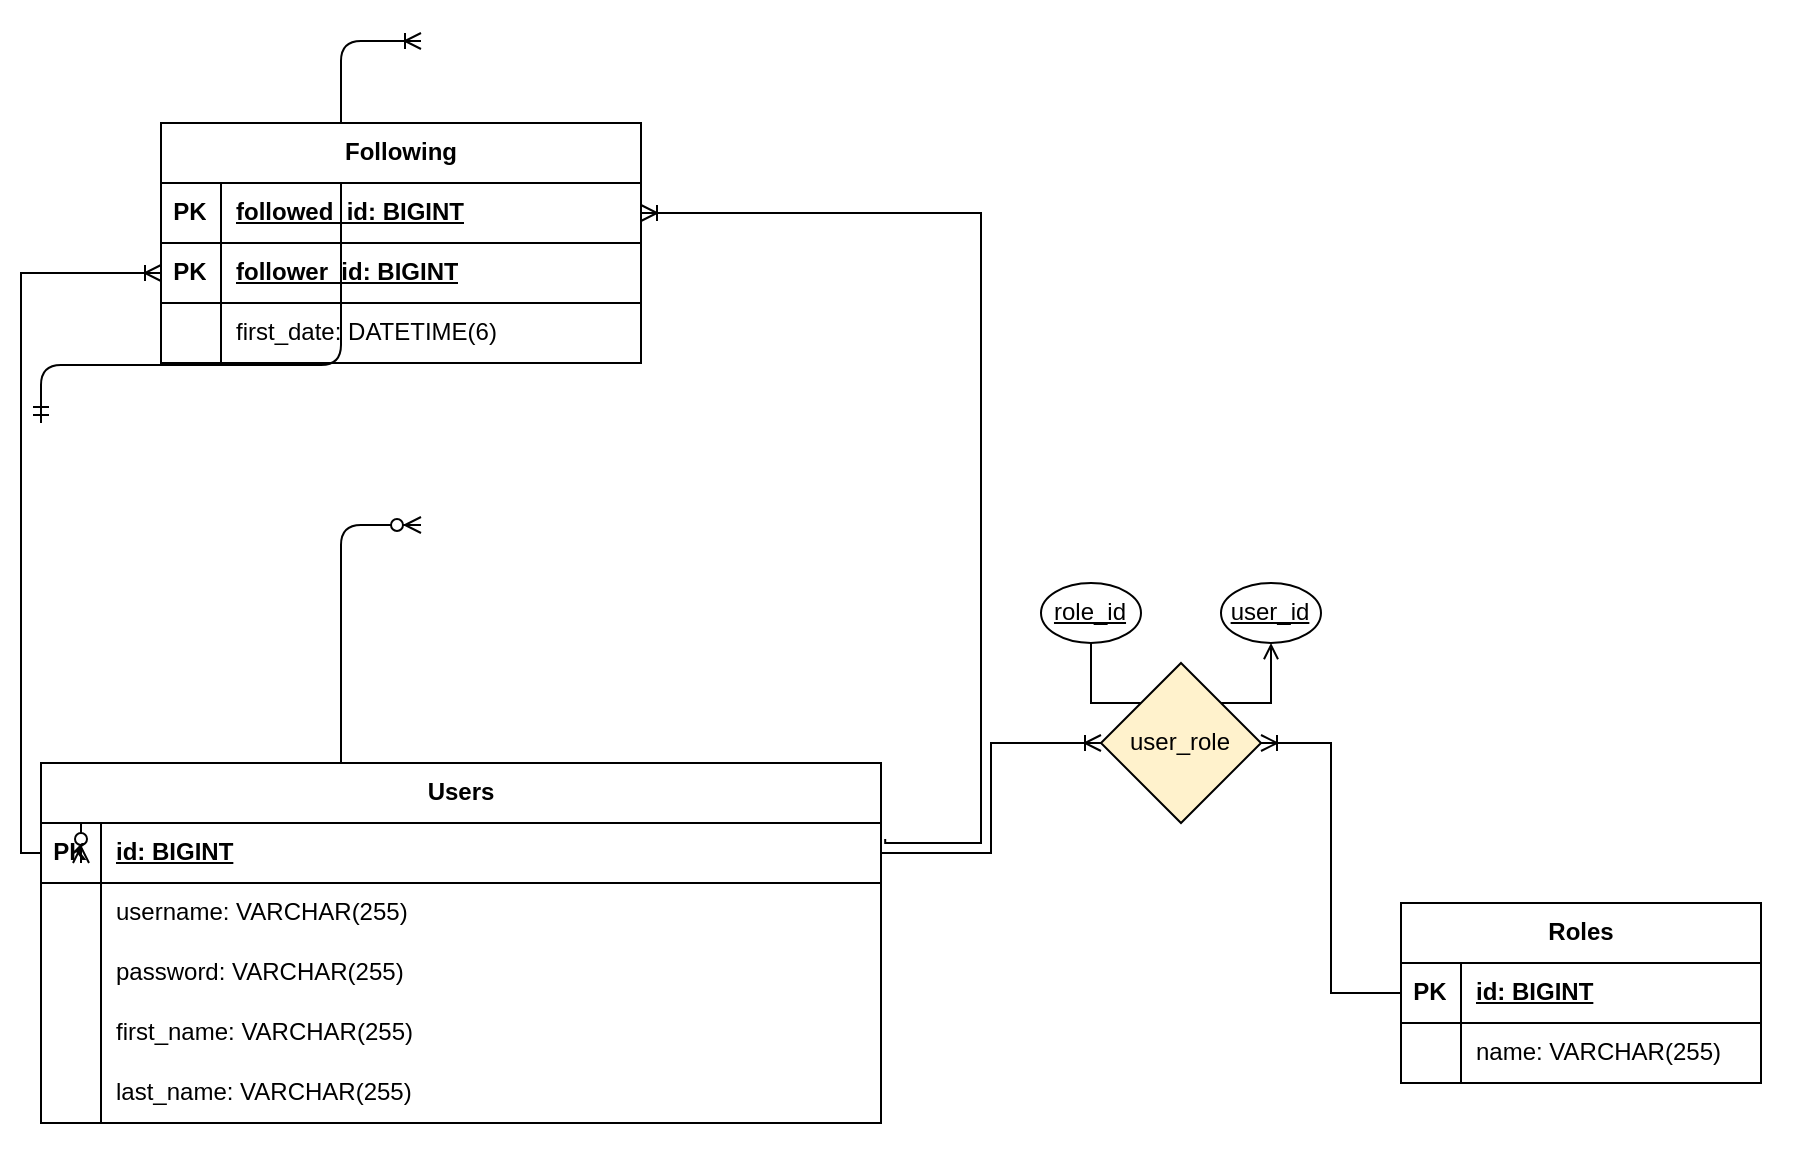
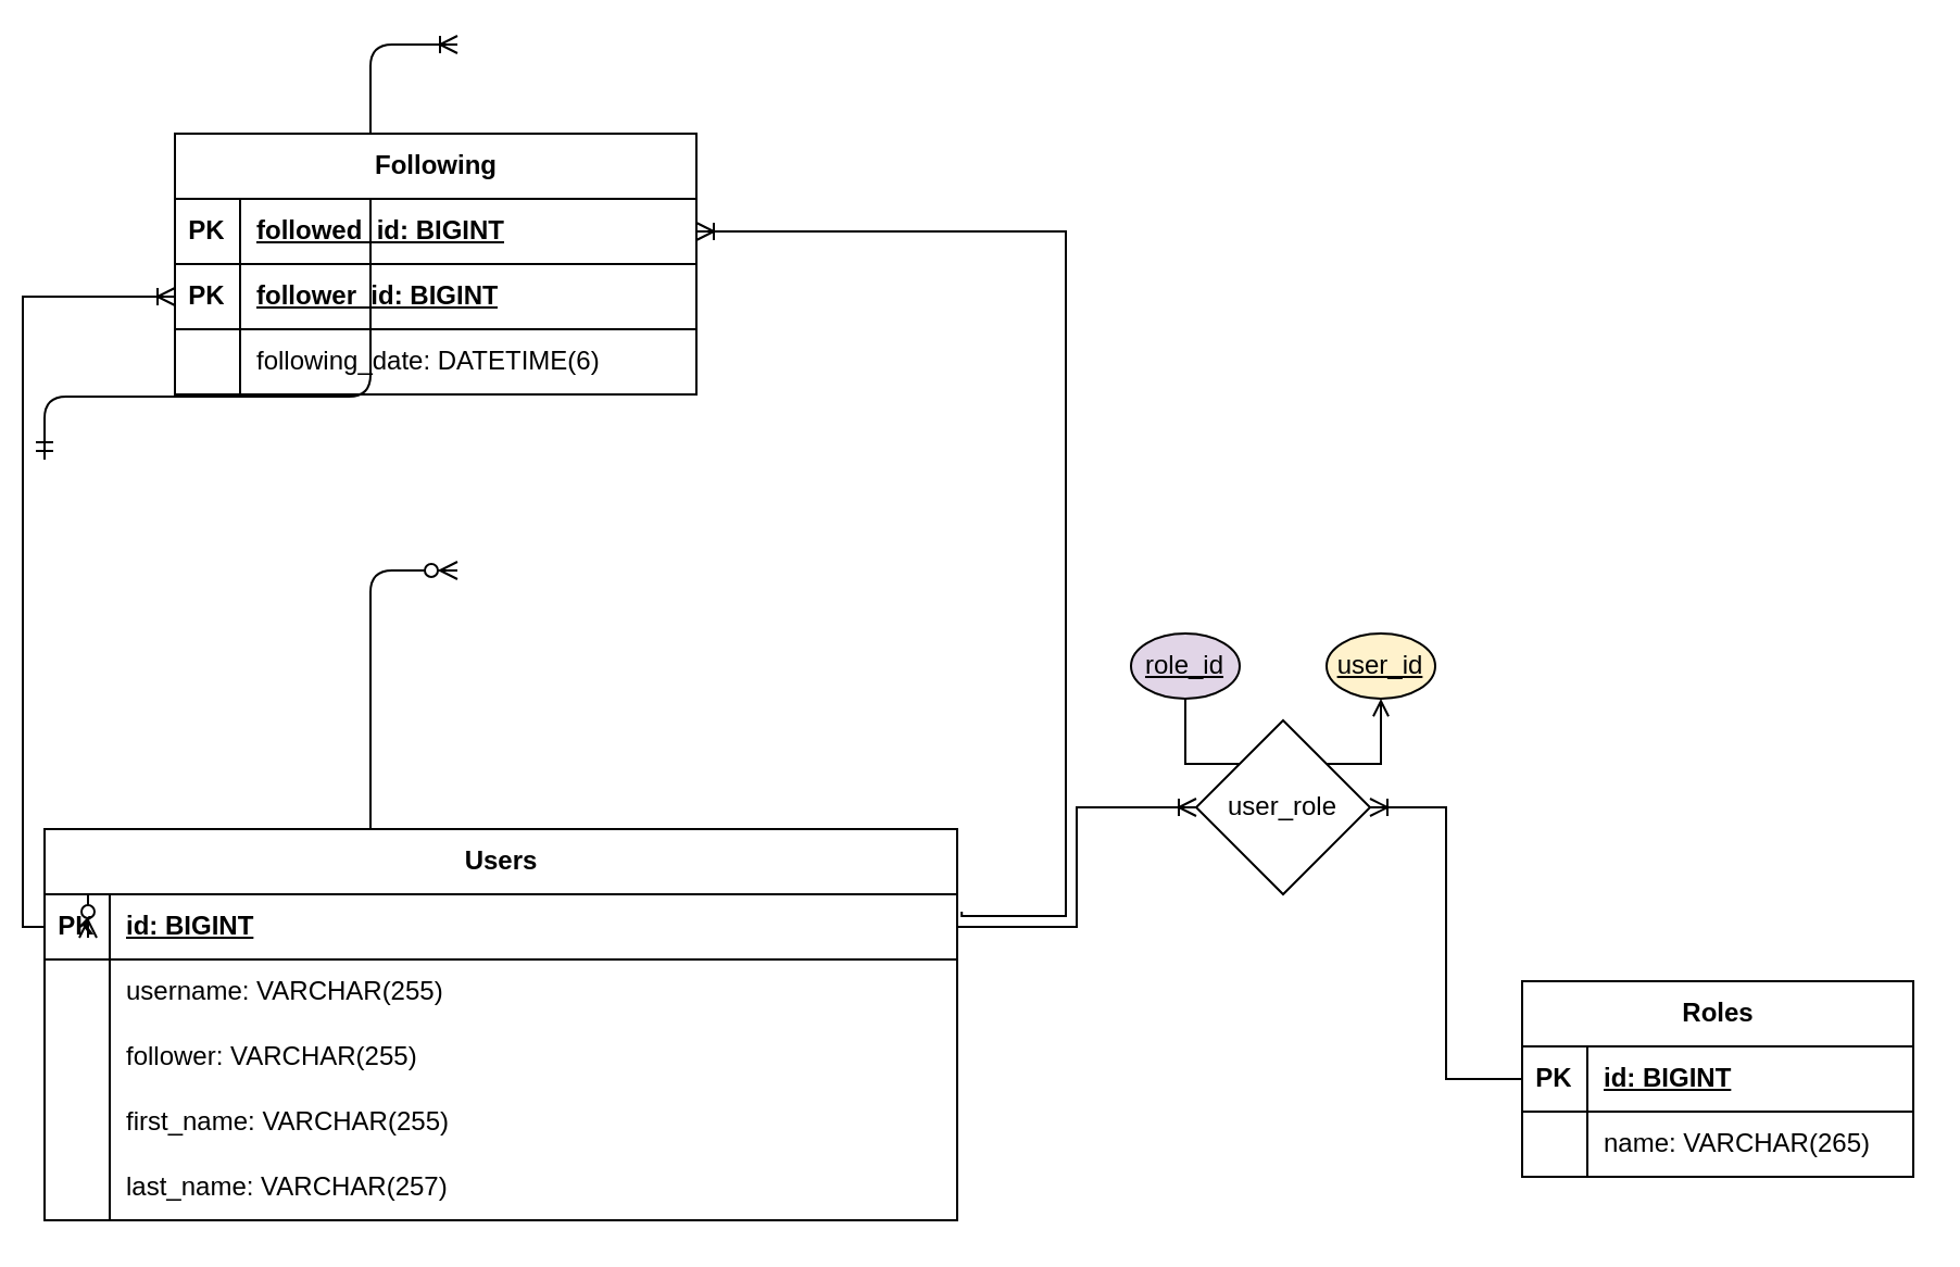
  <mxCell id="0" />
  <mxCell id="1" parent="0" />
  <mxCell id="2" value="" style="edgeStyle=orthogonalEdgeStyle;html=1;endArrow=ERoneToMany;startArrow=ERmandOne;labelBackgroundColor=none;fontFamily=Verdana;fontSize=14;entryX=0;entryY=0.5;exitX=0;exitY=0.5;" parent="1" edge="1"><mxGeometry width="100" height="100" relative="1" as="geometry"><mxPoint x="20" y="211" as="sourcePoint" /><mxPoint x="210" y="20" as="targetPoint" /><Array as="points"><mxPoint x="170" y="182" /><mxPoint x="170" y="20" /></Array></mxGeometry></mxCell>
  <mxCell id="3" value="" style="edgeStyle=orthogonalEdgeStyle;html=1;endArrow=ERzeroToMany;endFill=1;startArrow=ERzeroToMany;labelBackgroundColor=none;fontFamily=Verdana;fontSize=14;entryX=0;entryY=0.5;exitX=0;exitY=0.5;" parent="1" edge="1"><mxGeometry width="100" height="100" relative="1" as="geometry"><mxPoint x="40" y="431" as="sourcePoint" /><mxPoint x="210" y="262" as="targetPoint" /><Array as="points"><mxPoint x="170" y="402" /><mxPoint x="170" y="262" /></Array></mxGeometry></mxCell>
  <mxCell id="4" value="Users" style="shape=table;startSize=30;container=1;collapsible=1;childLayout=tableLayout;fixedRows=1;rowLines=0;fontStyle=1;align=center;resizeLast=1;html=1;" vertex="1" parent="1"><mxGeometry x="20" y="381" width="420" height="180" as="geometry" /></mxCell>
  <mxCell id="5" value="" style="shape=tableRow;horizontal=0;startSize=0;swimlaneHead=0;swimlaneBody=0;fillColor=none;collapsible=0;dropTarget=0;points=[[0,0.5],[1,0.5]];portConstraint=eastwest;top=0;left=0;right=0;bottom=1;" vertex="1" parent="4"><mxGeometry y="30" width="420" height="30" as="geometry" /></mxCell>
  <mxCell id="6" value="PK" style="shape=partialRectangle;connectable=0;fillColor=none;top=0;left=0;bottom=0;right=0;fontStyle=1;overflow=hidden;whiteSpace=wrap;html=1;" vertex="1" parent="5"><mxGeometry width="30" height="30" as="geometry"><mxRectangle width="30" height="30" as="alternateBounds" /></mxGeometry></mxCell>
  <mxCell id="7" value="id: BIGINT" style="shape=partialRectangle;connectable=0;fillColor=none;top=0;left=0;bottom=0;right=0;align=left;spacingLeft=6;fontStyle=5;overflow=hidden;whiteSpace=wrap;html=1;" vertex="1" parent="5"><mxGeometry x="30" width="390" height="30" as="geometry"><mxRectangle width="390" height="30" as="alternateBounds" /></mxGeometry></mxCell>
  <mxCell id="8" value="" style="shape=tableRow;horizontal=0;startSize=0;swimlaneHead=0;swimlaneBody=0;fillColor=none;collapsible=0;dropTarget=0;points=[[0,0.5],[1,0.5]];portConstraint=eastwest;top=0;left=0;right=0;bottom=0;" vertex="1" parent="4"><mxGeometry y="60" width="420" height="30" as="geometry" /></mxCell>
  <mxCell id="9" value="" style="shape=partialRectangle;connectable=0;fillColor=none;top=0;left=0;bottom=0;right=0;editable=1;overflow=hidden;whiteSpace=wrap;html=1;" vertex="1" parent="8"><mxGeometry width="30" height="30" as="geometry"><mxRectangle width="30" height="30" as="alternateBounds" /></mxGeometry></mxCell>
  <mxCell id="10" value="username: VARCHAR(255)" style="shape=partialRectangle;connectable=0;fillColor=none;top=0;left=0;bottom=0;right=0;align=left;spacingLeft=6;overflow=hidden;whiteSpace=wrap;html=1;" vertex="1" parent="8"><mxGeometry x="30" width="390" height="30" as="geometry"><mxRectangle width="390" height="30" as="alternateBounds" /></mxGeometry></mxCell>
  <mxCell id="11" value="" style="shape=tableRow;horizontal=0;startSize=0;swimlaneHead=0;swimlaneBody=0;fillColor=none;collapsible=0;dropTarget=0;points=[[0,0.5],[1,0.5]];portConstraint=eastwest;top=0;left=0;right=0;bottom=0;" vertex="1" parent="4"><mxGeometry y="90" width="420" height="30" as="geometry" /></mxCell>
  <mxCell id="12" value="" style="shape=partialRectangle;connectable=0;fillColor=none;top=0;left=0;bottom=0;right=0;editable=1;overflow=hidden;whiteSpace=wrap;html=1;" vertex="1" parent="11"><mxGeometry width="30" height="30" as="geometry"><mxRectangle width="30" height="30" as="alternateBounds" /></mxGeometry></mxCell>
- <mxCell id="13" value="password: VARCHAR(255)" style="shape=partialRectangle;connectable=0;fillColor=none;top=0;left=0;bottom=0;right=0;align=left;spacingLeft=6;overflow=hidden;whiteSpace=wrap;html=1;" vertex="1" parent="11"><mxGeometry x="30" width="390" height="30" as="geometry"><mxRectangle width="390" height="30" as="alternateBounds" /></mxGeometry></mxCell>
+ <mxCell id="13" value="follower: VARCHAR(255)" style="shape=partialRectangle;connectable=0;fillColor=none;top=0;left=0;bottom=0;right=0;align=left;spacingLeft=6;overflow=hidden;whiteSpace=wrap;html=1;" vertex="1" parent="11"><mxGeometry x="30" width="390" height="30" as="geometry"><mxRectangle width="390" height="30" as="alternateBounds" /></mxGeometry></mxCell>
  <mxCell id="14" value="" style="shape=tableRow;horizontal=0;startSize=0;swimlaneHead=0;swimlaneBody=0;fillColor=none;collapsible=0;dropTarget=0;points=[[0,0.5],[1,0.5]];portConstraint=eastwest;top=0;left=0;right=0;bottom=0;" vertex="1" parent="4"><mxGeometry y="120" width="420" height="30" as="geometry" /></mxCell>
  <mxCell id="15" value="" style="shape=partialRectangle;connectable=0;fillColor=none;top=0;left=0;bottom=0;right=0;editable=1;overflow=hidden;whiteSpace=wrap;html=1;" vertex="1" parent="14"><mxGeometry width="30" height="30" as="geometry"><mxRectangle width="30" height="30" as="alternateBounds" /></mxGeometry></mxCell>
  <mxCell id="16" value="first_name: VARCHAR(255)" style="shape=partialRectangle;connectable=0;fillColor=none;top=0;left=0;bottom=0;right=0;align=left;spacingLeft=6;overflow=hidden;whiteSpace=wrap;html=1;" vertex="1" parent="14"><mxGeometry x="30" width="390" height="30" as="geometry"><mxRectangle width="390" height="30" as="alternateBounds" /></mxGeometry></mxCell>
  <mxCell id="17" value="" style="shape=tableRow;horizontal=0;startSize=0;swimlaneHead=0;swimlaneBody=0;fillColor=none;collapsible=0;dropTarget=0;points=[[0,0.5],[1,0.5]];portConstraint=eastwest;top=0;left=0;right=0;bottom=0;" vertex="1" parent="4"><mxGeometry y="150" width="420" height="30" as="geometry" /></mxCell>
  <mxCell id="18" value="" style="shape=partialRectangle;connectable=0;fillColor=none;top=0;left=0;bottom=0;right=0;editable=1;overflow=hidden;whiteSpace=wrap;html=1;" vertex="1" parent="17"><mxGeometry width="30" height="30" as="geometry"><mxRectangle width="30" height="30" as="alternateBounds" /></mxGeometry></mxCell>
- <mxCell id="19" value="last_name: VARCHAR(255)" style="shape=partialRectangle;connectable=0;fillColor=none;top=0;left=0;bottom=0;right=0;align=left;spacingLeft=6;overflow=hidden;whiteSpace=wrap;html=1;" vertex="1" parent="17"><mxGeometry x="30" width="390" height="30" as="geometry"><mxRectangle width="390" height="30" as="alternateBounds" /></mxGeometry></mxCell>
+ <mxCell id="19" value="last_name: VARCHAR(257)" style="shape=partialRectangle;connectable=0;fillColor=none;top=0;left=0;bottom=0;right=0;align=left;spacingLeft=6;overflow=hidden;whiteSpace=wrap;html=1;" vertex="1" parent="17"><mxGeometry x="30" width="390" height="30" as="geometry"><mxRectangle width="390" height="30" as="alternateBounds" /></mxGeometry></mxCell>
  <mxCell id="20" value="Roles" style="shape=table;startSize=30;container=1;collapsible=1;childLayout=tableLayout;fixedRows=1;rowLines=0;fontStyle=1;align=center;resizeLast=1;html=1;" vertex="1" parent="1"><mxGeometry x="700" y="451" width="180" height="90" as="geometry" /></mxCell>
  <mxCell id="21" value="" style="shape=tableRow;horizontal=0;startSize=0;swimlaneHead=0;swimlaneBody=0;fillColor=none;collapsible=0;dropTarget=0;points=[[0,0.5],[1,0.5]];portConstraint=eastwest;top=0;left=0;right=0;bottom=1;" vertex="1" parent="20"><mxGeometry y="30" width="180" height="30" as="geometry" /></mxCell>
  <mxCell id="22" value="PK" style="shape=partialRectangle;connectable=0;fillColor=none;top=0;left=0;bottom=0;right=0;fontStyle=1;overflow=hidden;whiteSpace=wrap;html=1;" vertex="1" parent="21"><mxGeometry width="30" height="30" as="geometry"><mxRectangle width="30" height="30" as="alternateBounds" /></mxGeometry></mxCell>
  <mxCell id="23" value="id: BIGINT" style="shape=partialRectangle;connectable=0;fillColor=none;top=0;left=0;bottom=0;right=0;align=left;spacingLeft=6;fontStyle=5;overflow=hidden;whiteSpace=wrap;html=1;" vertex="1" parent="21"><mxGeometry x="30" width="150" height="30" as="geometry"><mxRectangle width="150" height="30" as="alternateBounds" /></mxGeometry></mxCell>
  <mxCell id="24" value="" style="shape=tableRow;horizontal=0;startSize=0;swimlaneHead=0;swimlaneBody=0;fillColor=none;collapsible=0;dropTarget=0;points=[[0,0.5],[1,0.5]];portConstraint=eastwest;top=0;left=0;right=0;bottom=0;" vertex="1" parent="20"><mxGeometry y="60" width="180" height="30" as="geometry" /></mxCell>
  <mxCell id="25" value="" style="shape=partialRectangle;connectable=0;fillColor=none;top=0;left=0;bottom=0;right=0;editable=1;overflow=hidden;whiteSpace=wrap;html=1;" vertex="1" parent="24"><mxGeometry width="30" height="30" as="geometry"><mxRectangle width="30" height="30" as="alternateBounds" /></mxGeometry></mxCell>
- <mxCell id="26" value="name: VARCHAR(255)" style="shape=partialRectangle;connectable=0;fillColor=none;top=0;left=0;bottom=0;right=0;align=left;spacingLeft=6;overflow=hidden;whiteSpace=wrap;html=1;" vertex="1" parent="24"><mxGeometry x="30" width="150" height="30" as="geometry"><mxRectangle width="150" height="30" as="alternateBounds" /></mxGeometry></mxCell>
+ <mxCell id="26" value="name: VARCHAR(265)" style="shape=partialRectangle;connectable=0;fillColor=none;top=0;left=0;bottom=0;right=0;align=left;spacingLeft=6;overflow=hidden;whiteSpace=wrap;html=1;" vertex="1" parent="24"><mxGeometry x="30" width="150" height="30" as="geometry"><mxRectangle width="150" height="30" as="alternateBounds" /></mxGeometry></mxCell>
  <mxCell id="27" style="edgeStyle=orthogonalEdgeStyle;rounded=0;orthogonalLoop=1;jettySize=auto;html=1;exitX=0;exitY=0;exitDx=0;exitDy=0;entryX=0.5;entryY=1;entryDx=0;entryDy=0;endArrow=none;" edge="1" parent="1" source="29" target="30"><mxGeometry relative="1" as="geometry" /></mxCell>
  <mxCell id="28" style="edgeStyle=orthogonalEdgeStyle;rounded=0;orthogonalLoop=1;jettySize=auto;html=1;exitX=1;exitY=0;exitDx=0;exitDy=0;entryX=0.5;entryY=1;entryDx=0;entryDy=0;endArrow=open;" edge="1" parent="1" source="29" target="31"><mxGeometry relative="1" as="geometry" /></mxCell>
- <mxCell id="29" value="user_role" style="rhombus;whiteSpace=wrap;html=1;fillColor=#fff2cc;" vertex="1" parent="1"><mxGeometry x="550" y="331" width="80" height="80" as="geometry" /></mxCell>
- <mxCell id="30" value="&lt;u&gt;role_id&lt;/u&gt;" style="ellipse;whiteSpace=wrap;html=1;" vertex="1" parent="1"><mxGeometry x="520" y="291" width="50" height="30" as="geometry" /></mxCell>
- <mxCell id="31" value="&lt;u&gt;user_id&lt;/u&gt;" style="ellipse;whiteSpace=wrap;html=1;" vertex="1" parent="1"><mxGeometry x="610" y="291" width="50" height="30" as="geometry" /></mxCell>
+ <mxCell id="29" value="user_role" style="rhombus;whiteSpace=wrap;html=1;" vertex="1" parent="1"><mxGeometry x="550" y="331" width="80" height="80" as="geometry" /></mxCell>
+ <mxCell id="30" value="&lt;u&gt;role_id&lt;/u&gt;" style="ellipse;whiteSpace=wrap;html=1;fillColor=#e1d5e7;" vertex="1" parent="1"><mxGeometry x="520" y="291" width="50" height="30" as="geometry" /></mxCell>
+ <mxCell id="31" value="&lt;u&gt;user_id&lt;/u&gt;" style="ellipse;whiteSpace=wrap;html=1;fillColor=#fff2cc;" vertex="1" parent="1"><mxGeometry x="610" y="291" width="50" height="30" as="geometry" /></mxCell>
  <mxCell id="32" value="Following" style="shape=table;startSize=30;container=1;collapsible=1;childLayout=tableLayout;fixedRows=1;rowLines=0;fontStyle=1;align=center;resizeLast=1;html=1;" vertex="1" parent="1"><mxGeometry x="80" y="61" width="240" height="120" as="geometry" /></mxCell>
  <mxCell id="33" value="" style="shape=tableRow;horizontal=0;startSize=0;swimlaneHead=0;swimlaneBody=0;fillColor=none;collapsible=0;dropTarget=0;points=[[0,0.5],[1,0.5]];portConstraint=eastwest;top=0;left=0;right=0;bottom=1;" vertex="1" parent="32"><mxGeometry y="30" width="240" height="30" as="geometry" /></mxCell>
  <mxCell id="34" value="PK" style="shape=partialRectangle;connectable=0;fillColor=none;top=0;left=0;bottom=0;right=0;fontStyle=1;overflow=hidden;whiteSpace=wrap;html=1;" vertex="1" parent="33"><mxGeometry width="30" height="30" as="geometry"><mxRectangle width="30" height="30" as="alternateBounds" /></mxGeometry></mxCell>
  <mxCell id="35" value="followed_id: BIGINT" style="shape=partialRectangle;connectable=0;fillColor=none;top=0;left=0;bottom=0;right=0;align=left;spacingLeft=6;fontStyle=5;overflow=hidden;whiteSpace=wrap;html=1;" vertex="1" parent="33"><mxGeometry x="30" width="210" height="30" as="geometry"><mxRectangle width="210" height="30" as="alternateBounds" /></mxGeometry></mxCell>
  <mxCell id="36" value="" style="shape=tableRow;horizontal=0;startSize=0;swimlaneHead=0;swimlaneBody=0;fillColor=none;collapsible=0;dropTarget=0;points=[[0,0.5],[1,0.5]];portConstraint=eastwest;top=0;left=0;right=0;bottom=1;" vertex="1" parent="32"><mxGeometry y="60" width="240" height="30" as="geometry" /></mxCell>
  <mxCell id="37" value="PK" style="shape=partialRectangle;connectable=0;fillColor=none;top=0;left=0;bottom=0;right=0;fontStyle=1;overflow=hidden;whiteSpace=wrap;html=1;" vertex="1" parent="36"><mxGeometry width="30" height="30" as="geometry"><mxRectangle width="30" height="30" as="alternateBounds" /></mxGeometry></mxCell>
  <mxCell id="38" value="follower_id: BIGINT" style="shape=partialRectangle;connectable=0;fillColor=none;top=0;left=0;bottom=0;right=0;align=left;spacingLeft=6;fontStyle=5;overflow=hidden;whiteSpace=wrap;html=1;" vertex="1" parent="36"><mxGeometry x="30" width="210" height="30" as="geometry"><mxRectangle width="210" height="30" as="alternateBounds" /></mxGeometry></mxCell>
  <mxCell id="39" value="" style="shape=tableRow;horizontal=0;startSize=0;swimlaneHead=0;swimlaneBody=0;fillColor=none;collapsible=0;dropTarget=0;points=[[0,0.5],[1,0.5]];portConstraint=eastwest;top=0;left=0;right=0;bottom=0;" vertex="1" parent="32"><mxGeometry y="90" width="240" height="30" as="geometry" /></mxCell>
  <mxCell id="40" value="" style="shape=partialRectangle;connectable=0;fillColor=none;top=0;left=0;bottom=0;right=0;editable=1;overflow=hidden;whiteSpace=wrap;html=1;" vertex="1" parent="39"><mxGeometry width="30" height="30" as="geometry"><mxRectangle width="30" height="30" as="alternateBounds" /></mxGeometry></mxCell>
- <mxCell id="41" value="first_date: DATETIME(6)" style="shape=partialRectangle;connectable=0;fillColor=none;top=0;left=0;bottom=0;right=0;align=left;spacingLeft=6;overflow=hidden;whiteSpace=wrap;html=1;" vertex="1" parent="39"><mxGeometry x="30" width="210" height="30" as="geometry"><mxRectangle width="210" height="30" as="alternateBounds" /></mxGeometry></mxCell>
+ <mxCell id="41" value="following_date: DATETIME(6)" style="shape=partialRectangle;connectable=0;fillColor=none;top=0;left=0;bottom=0;right=0;align=left;spacingLeft=6;overflow=hidden;whiteSpace=wrap;html=1;" vertex="1" parent="39"><mxGeometry x="30" width="210" height="30" as="geometry"><mxRectangle width="210" height="30" as="alternateBounds" /></mxGeometry></mxCell>
  <mxCell id="42" value="" style="edgeStyle=orthogonalEdgeStyle;fontSize=12;html=1;endArrow=ERoneToMany;rounded=0;entryX=1;entryY=0.5;entryDx=0;entryDy=0;exitX=1.005;exitY=0.267;exitDx=0;exitDy=0;exitPerimeter=0;" edge="1" parent="1" source="5" target="33"><mxGeometry width="100" height="100" relative="1" as="geometry"><mxPoint x="460" y="421" as="sourcePoint" /><mxPoint x="300" y="116" as="targetPoint" /><Array as="points"><mxPoint x="442" y="421" /><mxPoint x="490" y="421" /><mxPoint x="490" y="106" /></Array></mxGeometry></mxCell>
  <mxCell id="43" value="" style="edgeStyle=orthogonalEdgeStyle;fontSize=12;html=1;endArrow=ERoneToMany;rounded=0;entryX=0;entryY=0.5;entryDx=0;entryDy=0;exitX=0;exitY=0.5;exitDx=0;exitDy=0;" edge="1" parent="1" source="5" target="36"><mxGeometry width="100" height="100" relative="1" as="geometry"><mxPoint x="-30" y="411" as="sourcePoint" /><mxPoint x="30" y="121" as="targetPoint" /></mxGeometry></mxCell>
  <mxCell id="44" value="" style="edgeStyle=orthogonalEdgeStyle;fontSize=12;html=1;endArrow=ERoneToMany;rounded=0;exitX=1;exitY=0.5;exitDx=0;exitDy=0;entryX=0;entryY=0.5;entryDx=0;entryDy=0;" edge="1" parent="1" source="5" target="29"><mxGeometry width="100" height="100" relative="1" as="geometry"><mxPoint x="390" y="361" as="sourcePoint" /><mxPoint x="490" y="261" as="targetPoint" /></mxGeometry></mxCell>
  <mxCell id="45" value="" style="edgeStyle=orthogonalEdgeStyle;fontSize=12;html=1;endArrow=ERoneToMany;rounded=0;entryX=1;entryY=0.5;entryDx=0;entryDy=0;exitX=0;exitY=0.5;exitDx=0;exitDy=0;" edge="1" parent="1" source="21" target="29"><mxGeometry width="100" height="100" relative="1" as="geometry"><mxPoint x="680" y="481" as="sourcePoint" /><mxPoint x="780" y="381" as="targetPoint" /></mxGeometry></mxCell>
